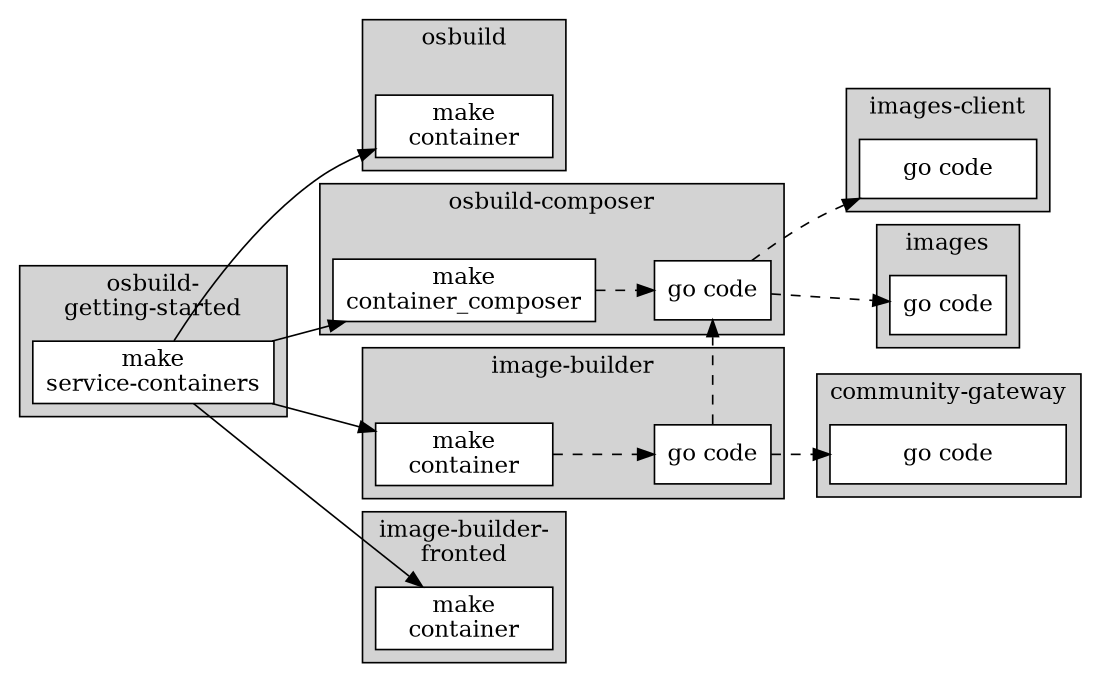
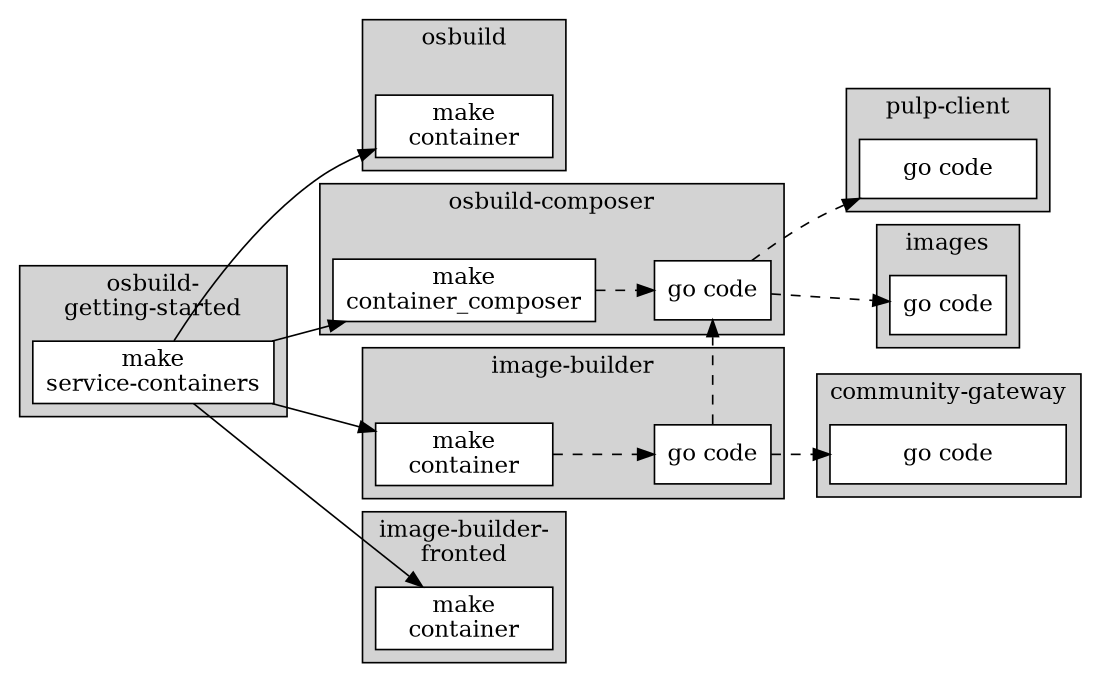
  digraph {
    newrank=true
    rankdir=LR
    node [fillcolor=white shape=box style=filled]
    edge [style=dashed]
    n1 [label="make\ncontainer" width=1.5]
    n2 [label="make\ncontainer_composer" width=2]
    n3 [label="make\ncontainer" width=1.5]
    n4 [label="make\ncontainer" width=1.5]
    n5 [label="go code"]
    n6 [label="go code"]
    n7 [label="go code" width=1.5]
    n8 [label="go code"]
    n9 [label="go code" width=2]
    n10 [label="make\nservice-containers" width=2]
    subgraph sub_1 {
      rank=same
      n1
      n2
      n3
      n4
    }
    subgraph sub_2 {
      rank=same
      n5
      n6
    }
    subgraph sub_3 {
      rank=same
      n7
      n8
      n9
    }
    subgraph cluster_4 {
      fillcolor=lightgrey
      label="osbuild\n&nbsp;"
      style=filled
      n1
    }
    subgraph cluster_5 {
      fillcolor=lightgrey
      label="osbuild-\ngetting-started"
      style=filled
      n10
    }
    subgraph cluster_6 {
      fillcolor=lightgrey
      label="osbuild-composer\n&nbsp;"
      style=filled
      n2
      n5
    }
    subgraph cluster_7 {
      fillcolor=lightgrey
      label="image-builder\n&nbsp;"
      style=filled
      n3
      n6
    }
    subgraph cluster_8 {
      fillcolor=lightgrey
      label="image-builder-\nfronted"
      style=filled
      n4
    }
    subgraph cluster_9 {
      fillcolor=lightgrey
-     label="images-client"
+     label="pulp-client"
      style=filled
      n7
    }
    subgraph cluster_10 {
      fillcolor=lightgrey
      label=images
      style=filled
      n8
    }
    subgraph cluster_11 {
      fillcolor=lightgrey
      label="community-gateway"
      style=filled
      n9
    }
    n2 -> n5
    n3 -> n6
    n5 -> n7
    n5 -> n8
    n6 -> n5
    n6 -> n9
    n10 -> n1 [style=""]
    n10 -> n2 [style=""]
    n10 -> n3 [style=""]
    n10 -> n4 [style=""]
  }
